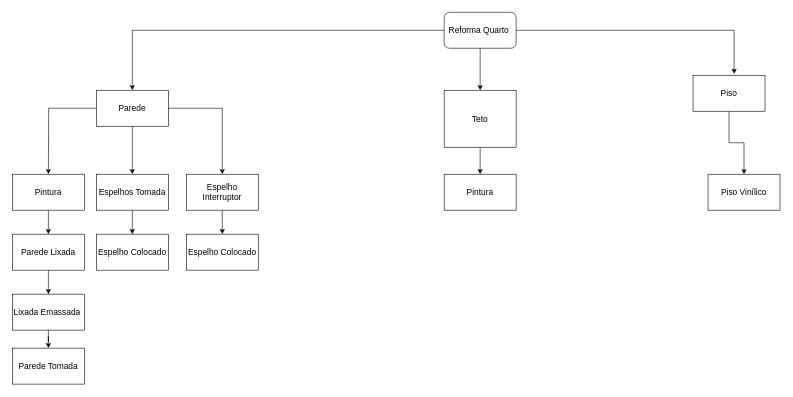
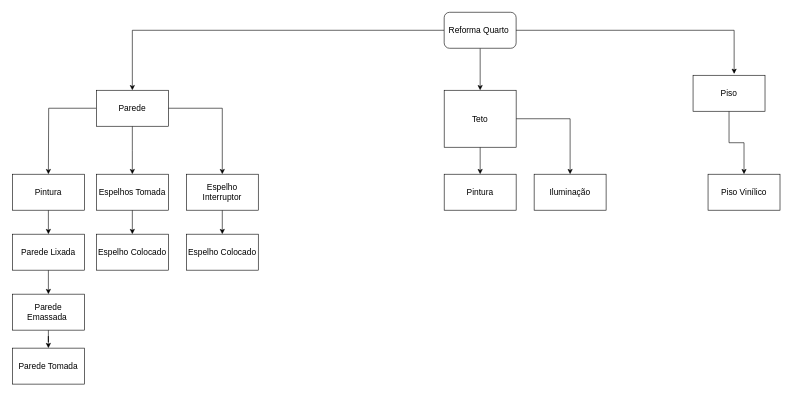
  <mxCell id="0" />
  <mxCell id="1" parent="0" />
  <mxCell id="2" style="edgeStyle=orthogonalEdgeStyle;rounded=0;orthogonalLoop=1;jettySize=auto;html=1;entryX=0.5;entryY=0;entryDx=0;entryDy=0;" edge="1" parent="1" source="4" target="13"><mxGeometry relative="1" as="geometry" /></mxCell>
  <mxCell id="3" style="edgeStyle=orthogonalEdgeStyle;rounded=0;orthogonalLoop=1;jettySize=auto;html=1;entryX=0.5;entryY=0;entryDx=0;entryDy=0;" edge="1" parent="1" source="4" target="9"><mxGeometry relative="1" as="geometry" /></mxCell>
  <mxCell id="4" value="&lt;font style=&quot;font-size: 14px;&quot;&gt;Reforma Quarto&amp;nbsp;&lt;/font&gt;" style="whiteSpace=wrap;html=1;rounded=1;" vertex="1" parent="1"><mxGeometry x="740" y="20" width="120" height="60" as="geometry" /></mxCell>
  <mxCell id="5" style="edgeStyle=orthogonalEdgeStyle;rounded=0;orthogonalLoop=1;jettySize=auto;html=1;" edge="1" parent="1" source="6" target="23"><mxGeometry relative="1" as="geometry"><mxPoint x="1240" y="290" as="targetPoint" /></mxGeometry></mxCell>
  <mxCell id="6" value="&lt;font style=&quot;font-size: 14px;&quot;&gt;Piso&lt;/font&gt;" style="rounded=0;whiteSpace=wrap;html=1;" vertex="1" parent="1"><mxGeometry x="1155" y="125" width="120" height="60" as="geometry" /></mxCell>
  <mxCell id="7" style="edgeStyle=orthogonalEdgeStyle;rounded=0;orthogonalLoop=1;jettySize=auto;html=1;" edge="1" parent="1" source="9" target="20"><mxGeometry relative="1" as="geometry"><mxPoint x="800" y="250" as="targetPoint" /></mxGeometry></mxCell>
+ <mxCell id="8" style="edgeStyle=orthogonalEdgeStyle;rounded=0;orthogonalLoop=1;jettySize=auto;html=1;" edge="1" parent="1" source="9" target="21"><mxGeometry relative="1" as="geometry"><mxPoint x="950" y="290" as="targetPoint" /></mxGeometry></mxCell>
  <mxCell id="9" value="&lt;font style=&quot;font-size: 14px;&quot;&gt;Teto&lt;/font&gt;" style="rounded=0;whiteSpace=wrap;html=1;" vertex="1" parent="1"><mxGeometry x="740" y="150" width="120" height="95" as="geometry" /></mxCell>
  <mxCell id="10" style="edgeStyle=orthogonalEdgeStyle;rounded=0;orthogonalLoop=1;jettySize=auto;html=1;" edge="1" parent="1" source="13"><mxGeometry relative="1" as="geometry"><mxPoint x="80" y="290" as="targetPoint" /></mxGeometry></mxCell>
  <mxCell id="11" style="edgeStyle=orthogonalEdgeStyle;rounded=0;orthogonalLoop=1;jettySize=auto;html=1;" edge="1" parent="1" source="13"><mxGeometry relative="1" as="geometry"><mxPoint x="220" y="290" as="targetPoint" /></mxGeometry></mxCell>
  <mxCell id="12" style="edgeStyle=orthogonalEdgeStyle;rounded=0;orthogonalLoop=1;jettySize=auto;html=1;entryX=0.5;entryY=0;entryDx=0;entryDy=0;" edge="1" parent="1" source="13" target="19"><mxGeometry relative="1" as="geometry" /></mxCell>
  <mxCell id="13" value="&lt;font style=&quot;font-size: 14px;&quot;&gt;Parede&lt;/font&gt;" style="rounded=0;whiteSpace=wrap;html=1;" vertex="1" parent="1"><mxGeometry x="160" y="150" width="120" height="60" as="geometry" /></mxCell>
  <mxCell id="14" style="edgeStyle=orthogonalEdgeStyle;rounded=0;orthogonalLoop=1;jettySize=auto;html=1;" edge="1" parent="1" source="15" target="25"><mxGeometry relative="1" as="geometry"><mxPoint x="80" y="400" as="targetPoint" /></mxGeometry></mxCell>
  <mxCell id="15" value="&lt;font style=&quot;font-size: 14px;&quot;&gt;Pintura&lt;/font&gt;" style="rounded=0;whiteSpace=wrap;html=1;" vertex="1" parent="1"><mxGeometry x="20" y="290" width="120" height="60" as="geometry" /></mxCell>
  <mxCell id="16" style="edgeStyle=orthogonalEdgeStyle;rounded=0;orthogonalLoop=1;jettySize=auto;html=1;" edge="1" parent="1" source="17" target="29"><mxGeometry relative="1" as="geometry"><mxPoint x="220" y="390" as="targetPoint" /></mxGeometry></mxCell>
  <mxCell id="17" value="&lt;font style=&quot;font-size: 14px;&quot;&gt;Espelhos Tomada&lt;/font&gt;" style="rounded=0;whiteSpace=wrap;html=1;" vertex="1" parent="1"><mxGeometry x="160" y="290" width="120" height="60" as="geometry" /></mxCell>
  <mxCell id="18" style="edgeStyle=orthogonalEdgeStyle;rounded=0;orthogonalLoop=1;jettySize=auto;html=1;entryX=0.5;entryY=0;entryDx=0;entryDy=0;" edge="1" parent="1" source="19" target="30"><mxGeometry relative="1" as="geometry" /></mxCell>
  <mxCell id="19" value="&lt;font style=&quot;font-size: 14px;&quot;&gt;Espelho Interruptor&lt;/font&gt;" style="rounded=0;whiteSpace=wrap;html=1;" vertex="1" parent="1"><mxGeometry x="310" y="290" width="120" height="60" as="geometry" /></mxCell>
  <mxCell id="20" value="&lt;font style=&quot;font-size: 14px;&quot;&gt;Pintura&lt;/font&gt;" style="rounded=0;whiteSpace=wrap;html=1;" vertex="1" parent="1"><mxGeometry x="740" y="290" width="120" height="60" as="geometry" /></mxCell>
+ <mxCell id="21" value="&lt;font style=&quot;font-size: 14px;&quot;&gt;Iluminação&lt;/font&gt;" style="rounded=0;whiteSpace=wrap;html=1;" vertex="1" parent="1"><mxGeometry x="890" y="290" width="120" height="60" as="geometry" /></mxCell>
  <mxCell id="22" style="edgeStyle=orthogonalEdgeStyle;rounded=0;orthogonalLoop=1;jettySize=auto;html=1;entryX=0.571;entryY=-0.037;entryDx=0;entryDy=0;entryPerimeter=0;" edge="1" parent="1" source="4" target="6"><mxGeometry relative="1" as="geometry" /></mxCell>
  <mxCell id="23" value="&lt;font style=&quot;font-size: 14px;&quot;&gt;Piso Vinílico&lt;/font&gt;" style="rounded=0;whiteSpace=wrap;html=1;" vertex="1" parent="1"><mxGeometry x="1180" y="290" width="120" height="60" as="geometry" /></mxCell>
  <mxCell id="24" style="edgeStyle=orthogonalEdgeStyle;rounded=0;orthogonalLoop=1;jettySize=auto;html=1;" edge="1" parent="1" source="25" target="27"><mxGeometry relative="1" as="geometry"><mxPoint x="80" y="490" as="targetPoint" /></mxGeometry></mxCell>
  <mxCell id="25" value="&lt;font style=&quot;font-size: 14px;&quot;&gt;Parede Lixada&lt;/font&gt;" style="rounded=0;whiteSpace=wrap;html=1;" vertex="1" parent="1"><mxGeometry x="20" y="390" width="120" height="60" as="geometry" /></mxCell>
  <mxCell id="26" style="edgeStyle=orthogonalEdgeStyle;rounded=0;orthogonalLoop=1;jettySize=auto;html=1;" edge="1" parent="1" source="27" target="28"><mxGeometry relative="1" as="geometry"><mxPoint x="80" y="590" as="targetPoint" /></mxGeometry></mxCell>
- <mxCell id="27" value="&lt;font style=&quot;font-size: 14px;&quot;&gt;Lixada Emassada&amp;nbsp;&lt;/font&gt;" style="rounded=0;whiteSpace=wrap;html=1;" vertex="1" parent="1"><mxGeometry x="20" y="490" width="120" height="60" as="geometry" /></mxCell>
+ <mxCell id="27" value="&lt;font style=&quot;font-size: 14px;&quot;&gt;Parede Emassada&amp;nbsp;&lt;/font&gt;" style="rounded=0;whiteSpace=wrap;html=1;" vertex="1" parent="1"><mxGeometry x="20" y="490" width="120" height="60" as="geometry" /></mxCell>
  <mxCell id="28" value="&lt;font style=&quot;font-size: 14px;&quot;&gt;Parede Tomada&lt;/font&gt;" style="rounded=0;whiteSpace=wrap;html=1;" vertex="1" parent="1"><mxGeometry x="20" y="580" width="120" height="60" as="geometry" /></mxCell>
  <mxCell id="29" value="&lt;font style=&quot;font-size: 14px;&quot;&gt;Espelho Colocado&lt;/font&gt;" style="rounded=0;whiteSpace=wrap;html=1;" vertex="1" parent="1"><mxGeometry x="160" y="390" width="120" height="60" as="geometry" /></mxCell>
  <mxCell id="30" value="&lt;font style=&quot;font-size: 14px;&quot;&gt;Espelho Colocado&lt;/font&gt;" style="rounded=0;whiteSpace=wrap;html=1;" vertex="1" parent="1"><mxGeometry x="310" y="390" width="120" height="60" as="geometry" /></mxCell>
